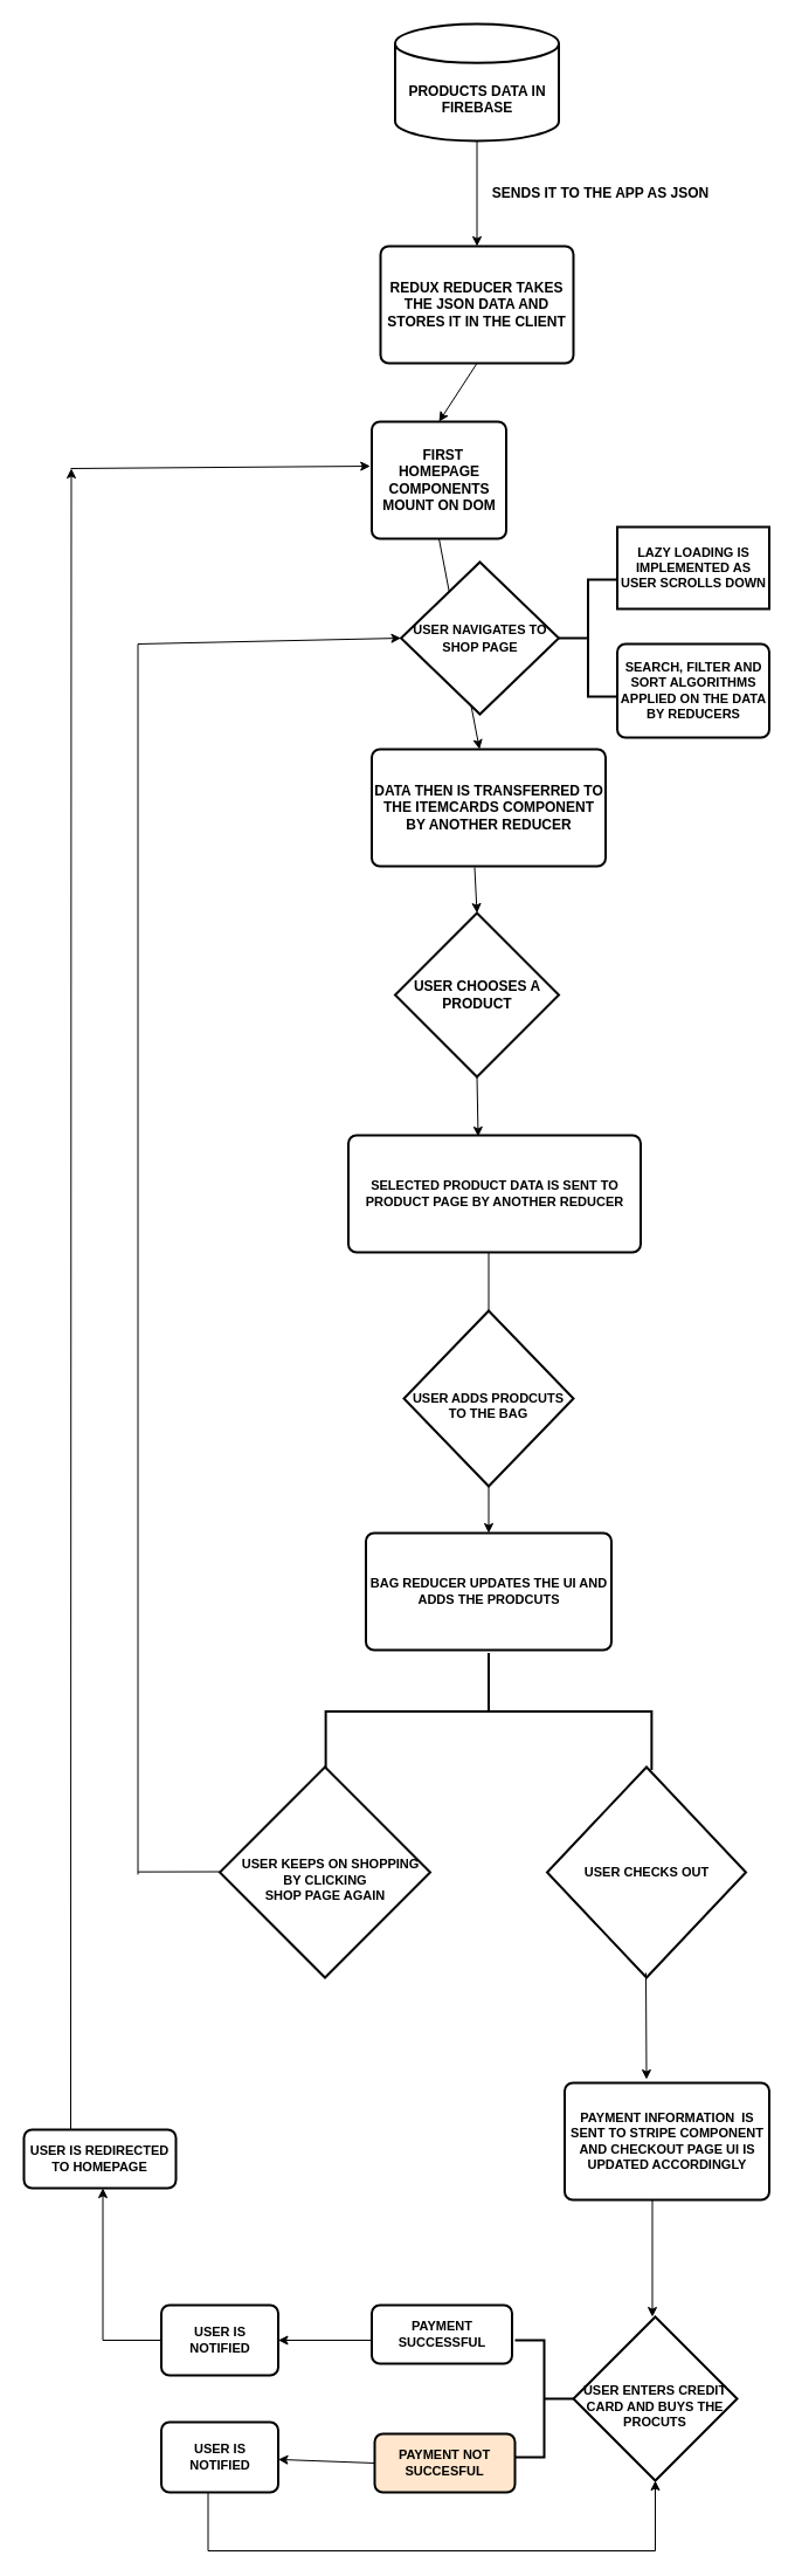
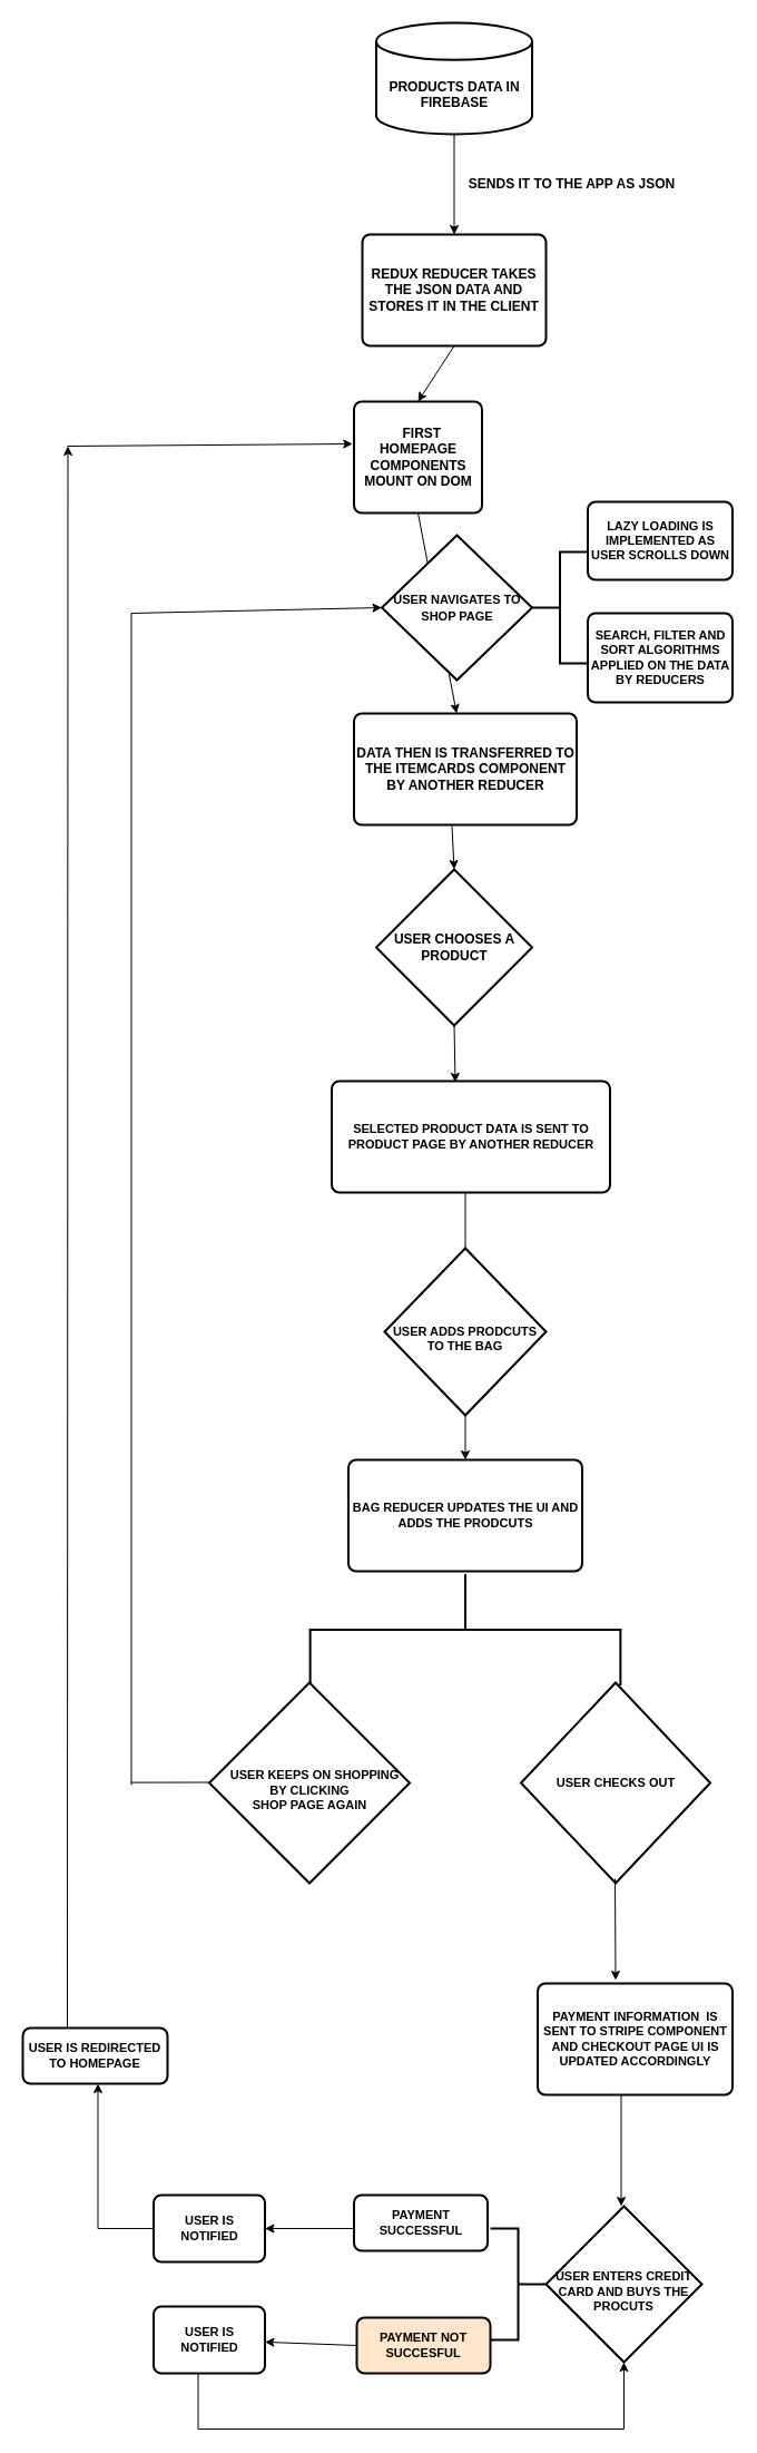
  <mxCell id="0" />
  <mxCell id="1" parent="0" />
  <mxCell id="2" value="" style="endArrow=classic;html=1;rounded=0;" parent="1" edge="1"><mxGeometry width="50" height="50" relative="1" as="geometry"><mxPoint x="407.5" y="120" as="sourcePoint" /><mxPoint x="407.5" y="210" as="targetPoint" /></mxGeometry></mxCell>
  <mxCell id="3" value="&lt;b&gt;SENDS IT TO THE APP AS JSON&lt;/b&gt;" style="text;html=1;align=center;verticalAlign=middle;resizable=0;points=[];autosize=1;strokeColor=none;fillColor=none;" parent="1" vertex="1"><mxGeometry x="407.5" y="150" width="210" height="30" as="geometry" /></mxCell>
  <mxCell id="4" value="&lt;b&gt;&amp;nbsp; FIRST HOMEPAGE COMPONENTS MOUNT ON DOM&lt;/b&gt;" style="rounded=1;whiteSpace=wrap;html=1;absoluteArcSize=1;arcSize=14;strokeWidth=2;" parent="1" vertex="1"><mxGeometry x="317.5" y="360" width="115" height="100" as="geometry" /></mxCell>
  <mxCell id="5" value="&lt;b&gt;&lt;br&gt;&lt;br&gt;PRODUCTS DATA IN FIREBASE&lt;/b&gt;" style="strokeWidth=2;html=1;shape=mxgraph.flowchart.database;whiteSpace=wrap;" parent="1" vertex="1"><mxGeometry x="337.5" y="20" width="140" height="100" as="geometry" /></mxCell>
  <mxCell id="6" value="&lt;b&gt;REDUX REDUCER TAKES THE JSON DATA AND STORES IT IN THE CLIENT&lt;/b&gt;" style="rounded=1;whiteSpace=wrap;html=1;absoluteArcSize=1;arcSize=14;strokeWidth=2;" parent="1" vertex="1"><mxGeometry x="325" y="210" width="165" height="100" as="geometry" /></mxCell>
  <mxCell id="7" value="" style="endArrow=classic;html=1;rounded=0;entryX=0.5;entryY=0;entryDx=0;entryDy=0;" parent="1" target="4" edge="1"><mxGeometry width="50" height="50" relative="1" as="geometry"><mxPoint x="407.5" y="310" as="sourcePoint" /><mxPoint x="457.5" y="260" as="targetPoint" /></mxGeometry></mxCell>
  <mxCell id="8" value="&lt;b&gt;USER CHOOSES A PRODUCT&lt;/b&gt;" style="strokeWidth=2;html=1;shape=mxgraph.flowchart.decision;whiteSpace=wrap;" parent="1" vertex="1"><mxGeometry x="337.5" y="780" width="140" height="140" as="geometry" /></mxCell>
  <mxCell id="9" value="&lt;b&gt;DATA THEN IS TRANSFERRED TO THE ITEMCARDS COMPONENT BY ANOTHER REDUCER&lt;/b&gt;" style="rounded=1;whiteSpace=wrap;html=1;absoluteArcSize=1;arcSize=14;strokeWidth=2;" parent="1" vertex="1"><mxGeometry x="317.5" y="640" width="200" height="100" as="geometry" /></mxCell>
  <mxCell id="10" value="" style="endArrow=classic;html=1;rounded=0;entryX=0.461;entryY=0;entryDx=0;entryDy=0;entryPerimeter=0;exitX=0.5;exitY=1;exitDx=0;exitDy=0;" parent="1" source="4" target="9" edge="1"><mxGeometry width="50" height="50" relative="1" as="geometry"><mxPoint x="400.5" y="460" as="sourcePoint" /><mxPoint x="447.5" y="410" as="targetPoint" /></mxGeometry></mxCell>
  <mxCell id="11" value="&lt;b&gt;&lt;font style=&quot;font-size: 11px;&quot;&gt;USER NAVIGATES TO SHOP PAGE&lt;/font&gt;&lt;/b&gt;" style="strokeWidth=2;html=1;shape=mxgraph.flowchart.decision;whiteSpace=wrap;" parent="1" vertex="1"><mxGeometry x="342.5" y="480" width="135" height="130" as="geometry" /></mxCell>
  <mxCell id="12" value="&lt;b&gt;SELECTED PRODUCT DATA IS SENT TO PRODUCT PAGE BY ANOTHER REDUCER&lt;/b&gt;" style="rounded=1;whiteSpace=wrap;html=1;absoluteArcSize=1;arcSize=14;strokeWidth=2;fontSize=11;" parent="1" vertex="1"><mxGeometry x="297.5" y="970" width="250" height="100" as="geometry" /></mxCell>
  <mxCell id="13" value="" style="endArrow=classic;html=1;rounded=0;fontSize=11;entryX=0.5;entryY=0;entryDx=0;entryDy=0;entryPerimeter=0;exitX=0.44;exitY=1.01;exitDx=0;exitDy=0;exitPerimeter=0;" parent="1" source="9" target="8" edge="1"><mxGeometry width="50" height="50" relative="1" as="geometry"><mxPoint x="367.5" y="770" as="sourcePoint" /><mxPoint x="417.5" y="720" as="targetPoint" /><Array as="points" /></mxGeometry></mxCell>
  <mxCell id="14" value="" style="endArrow=classic;html=1;rounded=0;fontSize=11;entryX=0.444;entryY=0.01;entryDx=0;entryDy=0;exitX=0.5;exitY=1;exitDx=0;exitDy=0;exitPerimeter=0;entryPerimeter=0;" parent="1" source="8" target="12" edge="1"><mxGeometry width="50" height="50" relative="1" as="geometry"><mxPoint x="367.5" y="930" as="sourcePoint" /><mxPoint x="417.5" y="880" as="targetPoint" /></mxGeometry></mxCell>
  <mxCell id="15" value="" style="strokeWidth=2;html=1;shape=mxgraph.flowchart.annotation_2;align=left;labelPosition=right;pointerEvents=1;fontSize=11;" parent="1" vertex="1"><mxGeometry x="477.5" y="495" width="50" height="100" as="geometry" /></mxCell>
- <mxCell id="16" value="&lt;b&gt;LAZY LOADING IS IMPLEMENTED AS USER SCROLLS DOWN&lt;/b&gt;" style="whiteSpace=wrap;html=1;absoluteArcSize=1;arcSize=14;strokeWidth=2;fontSize=11;rounded=0;" parent="1" vertex="1"><mxGeometry x="527.5" y="450" width="130" height="70" as="geometry" /></mxCell>
+ <mxCell id="16" value="&lt;b&gt;LAZY LOADING IS IMPLEMENTED AS USER SCROLLS DOWN&lt;/b&gt;" style="rounded=1;whiteSpace=wrap;html=1;absoluteArcSize=1;arcSize=14;strokeWidth=2;fontSize=11;" parent="1" vertex="1"><mxGeometry x="527.5" y="450" width="130" height="70" as="geometry" /></mxCell>
  <mxCell id="17" value="&lt;b&gt;SEARCH, FILTER AND SORT ALGORITHMS APPLIED ON THE DATA BY REDUCERS&lt;/b&gt;" style="rounded=1;whiteSpace=wrap;html=1;absoluteArcSize=1;arcSize=14;strokeWidth=2;fontSize=11;" parent="1" vertex="1"><mxGeometry x="527.5" y="550" width="130" height="80" as="geometry" /></mxCell>
  <mxCell id="18" value="" style="endArrow=classic;html=1;rounded=0;fontSize=11;startArrow=none;" parent="1" source="20" edge="1"><mxGeometry width="50" height="50" relative="1" as="geometry"><mxPoint x="417.5" y="1070" as="sourcePoint" /><mxPoint x="417.5" y="1200" as="targetPoint" /></mxGeometry></mxCell>
  <mxCell id="19" value="&lt;b&gt;BAG REDUCER UPDATES THE UI AND ADDS THE PRODCUTS&lt;/b&gt;" style="rounded=1;whiteSpace=wrap;html=1;absoluteArcSize=1;arcSize=14;strokeWidth=2;fontSize=11;" parent="1" vertex="1"><mxGeometry x="312.5" y="1310" width="210" height="100" as="geometry" /></mxCell>
  <mxCell id="20" value="&lt;b&gt;&lt;br&gt;USER ADDS PRODCUTS TO THE BAG&lt;/b&gt;" style="strokeWidth=2;html=1;shape=mxgraph.flowchart.decision;whiteSpace=wrap;fontSize=11;" parent="1" vertex="1"><mxGeometry x="345" y="1120" width="145" height="150" as="geometry" /></mxCell>
  <mxCell id="21" value="" style="endArrow=none;html=1;rounded=0;fontSize=11;" parent="1" target="20" edge="1"><mxGeometry width="50" height="50" relative="1" as="geometry"><mxPoint x="417.5" y="1070" as="sourcePoint" /><mxPoint x="417.5" y="1200" as="targetPoint" /></mxGeometry></mxCell>
  <mxCell id="22" value="" style="endArrow=classic;html=1;rounded=0;fontSize=11;entryX=0.5;entryY=0;entryDx=0;entryDy=0;" parent="1" target="19" edge="1"><mxGeometry width="50" height="50" relative="1" as="geometry"><mxPoint x="417.5" y="1270" as="sourcePoint" /><mxPoint x="467.5" y="1220" as="targetPoint" /></mxGeometry></mxCell>
  <mxCell id="23" value="" style="strokeWidth=2;html=1;shape=mxgraph.flowchart.annotation_2;align=left;labelPosition=right;pointerEvents=1;fontSize=11;rotation=90;" parent="1" vertex="1"><mxGeometry x="367.5" y="1323.13" width="100" height="278.75" as="geometry" /></mxCell>
  <mxCell id="24" value="&lt;b&gt;&lt;br&gt;&amp;nbsp; &amp;nbsp;USER KEEPS ON SHOPPING BY CLICKING &lt;br&gt;SHOP PAGE AGAIN&lt;/b&gt;" style="strokeWidth=2;html=1;shape=mxgraph.flowchart.decision;whiteSpace=wrap;fontSize=11;" parent="1" vertex="1"><mxGeometry x="187.5" y="1510" width="180" height="180" as="geometry" /></mxCell>
  <mxCell id="25" value="&lt;b&gt;USER CHECKS OUT&lt;/b&gt;" style="strokeWidth=2;html=1;shape=mxgraph.flowchart.decision;whiteSpace=wrap;fontSize=11;" parent="1" vertex="1"><mxGeometry x="467.5" y="1510" width="170" height="180" as="geometry" /></mxCell>
  <mxCell id="26" value="" style="endArrow=none;html=1;rounded=0;fontSize=11;" parent="1" edge="1"><mxGeometry width="50" height="50" relative="1" as="geometry"><mxPoint x="117.5" y="1599.62" as="sourcePoint" /><mxPoint x="187.5" y="1599.5" as="targetPoint" /></mxGeometry></mxCell>
  <mxCell id="27" value="" style="endArrow=none;html=1;rounded=0;fontSize=11;" parent="1" edge="1"><mxGeometry width="50" height="50" relative="1" as="geometry"><mxPoint x="117.5" y="1601.88" as="sourcePoint" /><mxPoint x="117.5" y="550" as="targetPoint" /></mxGeometry></mxCell>
  <mxCell id="28" value="" style="endArrow=classic;html=1;rounded=0;fontSize=11;entryX=0;entryY=0.5;entryDx=0;entryDy=0;entryPerimeter=0;" parent="1" target="11" edge="1"><mxGeometry width="50" height="50" relative="1" as="geometry"><mxPoint x="117.5" y="550" as="sourcePoint" /><mxPoint x="167.5" y="495" as="targetPoint" /><Array as="points" /></mxGeometry></mxCell>
  <mxCell id="29" value="" style="endArrow=classic;html=1;rounded=0;fontSize=11;entryX=0.4;entryY=-0.03;entryDx=0;entryDy=0;entryPerimeter=0;" parent="1" target="30" edge="1"><mxGeometry width="50" height="50" relative="1" as="geometry"><mxPoint x="552" y="1686" as="sourcePoint" /><mxPoint x="552" y="1796" as="targetPoint" /></mxGeometry></mxCell>
  <mxCell id="30" value="&lt;b&gt;PAYMENT INFORMATION&amp;nbsp; IS SENT TO STRIPE COMPONENT AND CHECKOUT PAGE UI IS UPDATED ACCORDINGLY&lt;/b&gt;" style="rounded=1;whiteSpace=wrap;html=1;absoluteArcSize=1;arcSize=14;strokeWidth=2;fontSize=11;" parent="1" vertex="1"><mxGeometry x="482.5" y="1780" width="175" height="100" as="geometry" /></mxCell>
  <mxCell id="31" value="" style="endArrow=classic;html=1;rounded=0;fontSize=11;" parent="1" edge="1"><mxGeometry width="50" height="50" relative="1" as="geometry"><mxPoint x="557.5" y="1880" as="sourcePoint" /><mxPoint x="557.5" y="1980" as="targetPoint" /></mxGeometry></mxCell>
  <mxCell id="32" value="&lt;b&gt;&amp;nbsp; &amp;nbsp; &amp;nbsp;&lt;br&gt;USER ENTERS CREDIT CARD AND BUYS THE PROCUTS&lt;/b&gt;" style="strokeWidth=2;html=1;shape=mxgraph.flowchart.decision;whiteSpace=wrap;fontSize=11;" parent="1" vertex="1"><mxGeometry x="490" y="1980" width="140" height="140" as="geometry" /></mxCell>
  <mxCell id="33" value="" style="strokeWidth=2;html=1;shape=mxgraph.flowchart.annotation_2;align=left;labelPosition=right;pointerEvents=1;fontSize=11;rotation=-180;" parent="1" vertex="1"><mxGeometry x="440" y="2000" width="50" height="100" as="geometry" /></mxCell>
  <mxCell id="34" value="&lt;b&gt;PAYMENT SUCCESSFUL&lt;/b&gt;" style="rounded=1;whiteSpace=wrap;html=1;absoluteArcSize=1;arcSize=14;strokeWidth=2;fontSize=11;" parent="1" vertex="1"><mxGeometry x="317.5" y="1970" width="120" height="50" as="geometry" /></mxCell>
  <mxCell id="35" value="&lt;b&gt;PAYMENT NOT SUCCESFUL&lt;/b&gt;" style="rounded=1;whiteSpace=wrap;html=1;absoluteArcSize=1;arcSize=14;strokeWidth=2;fontSize=11;fillColor=#ffe6cc;" parent="1" vertex="1"><mxGeometry x="320" y="2080" width="120" height="50" as="geometry" /></mxCell>
  <mxCell id="36" value="" style="endArrow=classic;html=1;rounded=0;fontSize=11;" parent="1" target="37" edge="1"><mxGeometry width="50" height="50" relative="1" as="geometry"><mxPoint x="317.5" y="2000" as="sourcePoint" /><mxPoint x="227.5" y="2000" as="targetPoint" /></mxGeometry></mxCell>
  <mxCell id="37" value="&lt;b&gt;USER IS NOTIFIED&lt;/b&gt;" style="rounded=1;whiteSpace=wrap;html=1;absoluteArcSize=1;arcSize=14;strokeWidth=2;fontSize=11;" parent="1" vertex="1"><mxGeometry x="137.5" y="1970" width="100" height="60" as="geometry" /></mxCell>
  <mxCell id="38" value="&lt;b&gt;USER IS NOTIFIED&lt;/b&gt;" style="rounded=1;whiteSpace=wrap;html=1;absoluteArcSize=1;arcSize=14;strokeWidth=2;fontSize=11;" parent="1" vertex="1"><mxGeometry x="137.5" y="2070" width="100" height="60" as="geometry" /></mxCell>
  <mxCell id="39" value="" style="endArrow=classic;html=1;rounded=0;fontSize=11;exitX=0;exitY=0.5;exitDx=0;exitDy=0;" parent="1" source="35" target="38" edge="1"><mxGeometry width="50" height="50" relative="1" as="geometry"><mxPoint x="312.5" y="2110" as="sourcePoint" /><mxPoint x="362.5" y="2060" as="targetPoint" /></mxGeometry></mxCell>
  <mxCell id="40" value="" style="endArrow=none;html=1;rounded=0;fontSize=11;" parent="1" edge="1"><mxGeometry width="50" height="50" relative="1" as="geometry"><mxPoint x="87.5" y="2000" as="sourcePoint" /><mxPoint x="137.5" y="2000" as="targetPoint" /></mxGeometry></mxCell>
  <mxCell id="41" value="" style="endArrow=classic;html=1;rounded=0;fontSize=11;" parent="1" edge="1"><mxGeometry width="50" height="50" relative="1" as="geometry"><mxPoint x="87.5" y="2000" as="sourcePoint" /><mxPoint x="87.5" y="1870" as="targetPoint" /></mxGeometry></mxCell>
  <mxCell id="42" value="&lt;b&gt;USER IS REDIRECTED TO HOMEPAGE&lt;/b&gt;" style="rounded=1;whiteSpace=wrap;html=1;absoluteArcSize=1;arcSize=14;strokeWidth=2;fontSize=11;" parent="1" vertex="1"><mxGeometry x="20" y="1820" width="130" height="50" as="geometry" /></mxCell>
  <mxCell id="43" value="" style="endArrow=classic;html=1;rounded=0;fontSize=11;exitX=0.25;exitY=0;exitDx=0;exitDy=0;" parent="1" edge="1"><mxGeometry width="50" height="50" relative="1" as="geometry"><mxPoint x="60" y="1820" as="sourcePoint" /><mxPoint x="60.5" y="400" as="targetPoint" /></mxGeometry></mxCell>
  <mxCell id="44" value="" style="endArrow=classic;html=1;rounded=0;fontSize=11;entryX=-0.011;entryY=0.38;entryDx=0;entryDy=0;entryPerimeter=0;" parent="1" edge="1" target="4"><mxGeometry width="50" height="50" relative="1" as="geometry"><mxPoint x="60" y="400" as="sourcePoint" /><mxPoint x="320" y="390" as="targetPoint" /></mxGeometry></mxCell>
  <mxCell id="45" value="" style="edgeStyle=segmentEdgeStyle;endArrow=classic;html=1;rounded=0;fontSize=11;entryX=0.5;entryY=1;entryDx=0;entryDy=0;entryPerimeter=0;" parent="1" target="32" edge="1"><mxGeometry width="50" height="50" relative="1" as="geometry"><mxPoint x="177.5" y="2180" as="sourcePoint" /><mxPoint x="227.5" y="2130" as="targetPoint" /></mxGeometry></mxCell>
  <mxCell id="46" value="" style="endArrow=none;html=1;rounded=0;fontSize=11;" parent="1" edge="1"><mxGeometry width="50" height="50" relative="1" as="geometry"><mxPoint x="177.5" y="2180" as="sourcePoint" /><mxPoint x="177.5" y="2130" as="targetPoint" /></mxGeometry></mxCell>
